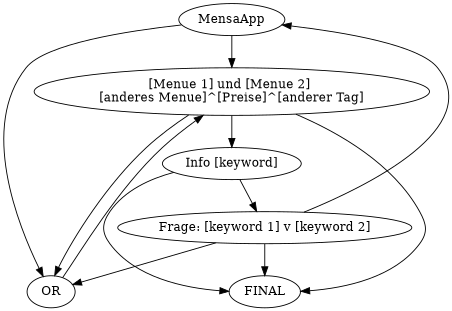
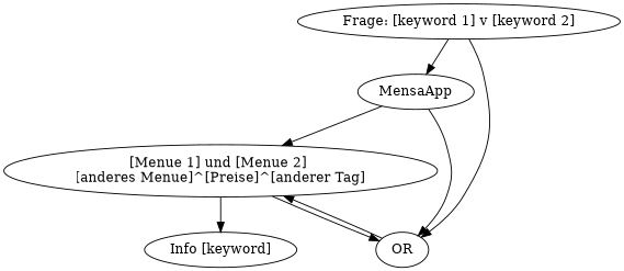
  digraph {
    n1 [label=MensaApp]
    n2 [label="[Menue 1] und [Menue 2] \n[anderes Menue]^[Preise]^[anderer Tag]"]
    n3 [label=OR]
    n4 [label="Info [keyword]"]
-   n5 [label=FINAL]
    n6 [label="Frage: [keyword 1] v [keyword 2]"]
    n1 -> n2
    n1 -> n3
    n2 -> n3
    n2 -> n4
-   n2 -> n5
    n3 -> n2
-   n4 -> n5
-   n4 -> n6
    n6 -> n1
    n6 -> n3
-   n6 -> n5
  }
